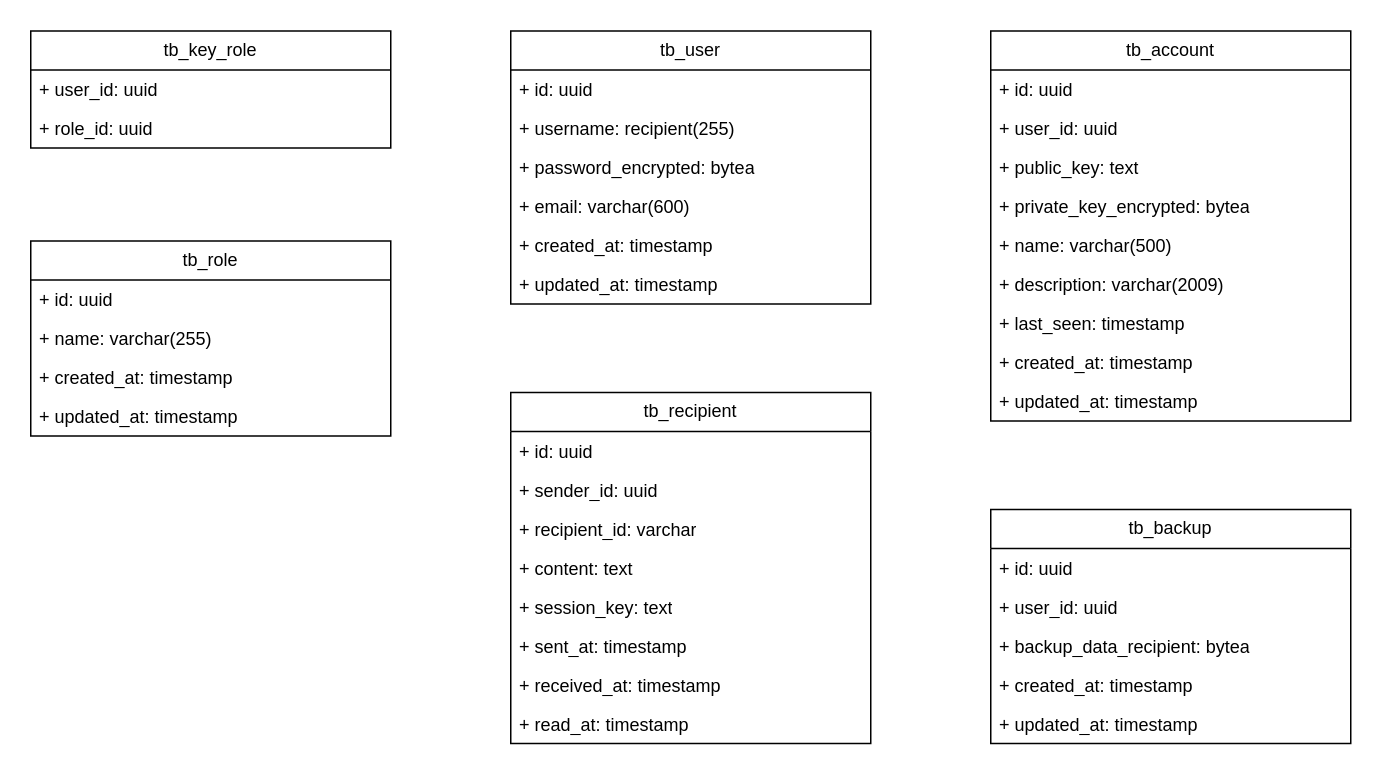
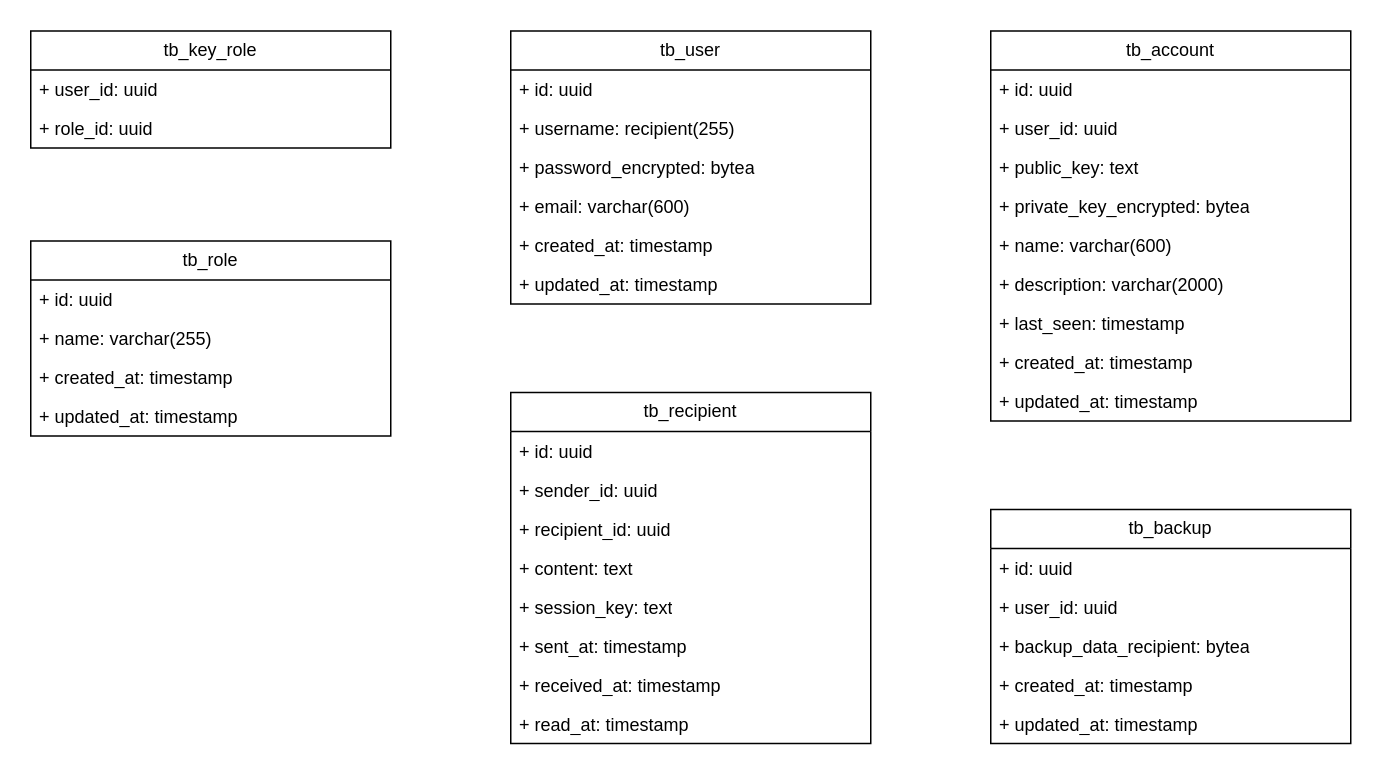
  <mxCell id="0" />
  <mxCell id="1" parent="0" />
  <mxCell id="2" value="tb_user" style="swimlane;fontStyle=0;childLayout=stackLayout;horizontal=1;startSize=26;fillColor=none;horizontalStack=0;resizeParent=1;resizeParentMax=0;resizeLast=0;collapsible=1;marginBottom=0;whiteSpace=wrap;html=1;" parent="1" vertex="1"><mxGeometry x="340" y="20" width="240" height="182" as="geometry" /></mxCell>
  <mxCell id="3" value="+ id: uuid" style="text;strokeColor=none;fillColor=none;align=left;verticalAlign=top;spacingLeft=4;spacingRight=4;overflow=hidden;rotatable=0;points=[[0,0.5],[1,0.5]];portConstraint=eastwest;whiteSpace=wrap;html=1;" parent="2" vertex="1"><mxGeometry y="26" width="240" height="26" as="geometry" /></mxCell>
  <mxCell id="4" value="+ username: recipient(255)" style="text;strokeColor=none;fillColor=none;align=left;verticalAlign=top;spacingLeft=4;spacingRight=4;overflow=hidden;rotatable=0;points=[[0,0.5],[1,0.5]];portConstraint=eastwest;whiteSpace=wrap;html=1;" parent="2" vertex="1"><mxGeometry y="52" width="240" height="26" as="geometry" /></mxCell>
  <mxCell id="5" value="+ password_encrypted: bytea" style="text;strokeColor=none;fillColor=none;align=left;verticalAlign=top;spacingLeft=4;spacingRight=4;overflow=hidden;rotatable=0;points=[[0,0.5],[1,0.5]];portConstraint=eastwest;whiteSpace=wrap;html=1;" parent="2" vertex="1"><mxGeometry y="78" width="240" height="26" as="geometry" /></mxCell>
  <mxCell id="6" value="+ email: varchar(600)" style="text;strokeColor=none;fillColor=none;align=left;verticalAlign=top;spacingLeft=4;spacingRight=4;overflow=hidden;rotatable=0;points=[[0,0.5],[1,0.5]];portConstraint=eastwest;whiteSpace=wrap;html=1;" parent="2" vertex="1"><mxGeometry y="104" width="240" height="26" as="geometry" /></mxCell>
  <mxCell id="7" value="+ created_at: timestamp" style="text;strokeColor=none;fillColor=none;align=left;verticalAlign=top;spacingLeft=4;spacingRight=4;overflow=hidden;rotatable=0;points=[[0,0.5],[1,0.5]];portConstraint=eastwest;whiteSpace=wrap;html=1;" parent="2" vertex="1"><mxGeometry y="130" width="240" height="26" as="geometry" /></mxCell>
  <mxCell id="8" value="+ updated_at: timestamp" style="text;strokeColor=none;fillColor=none;align=left;verticalAlign=top;spacingLeft=4;spacingRight=4;overflow=hidden;rotatable=0;points=[[0,0.5],[1,0.5]];portConstraint=eastwest;whiteSpace=wrap;html=1;" parent="2" vertex="1"><mxGeometry y="156" width="240" height="26" as="geometry" /></mxCell>
  <mxCell id="9" value="tb_account" style="swimlane;fontStyle=0;childLayout=stackLayout;horizontal=1;startSize=26;fillColor=none;horizontalStack=0;resizeParent=1;resizeParentMax=0;resizeLast=0;collapsible=1;marginBottom=0;whiteSpace=wrap;html=1;" parent="1" vertex="1"><mxGeometry x="660" y="20" width="240" height="260" as="geometry" /></mxCell>
  <mxCell id="10" value="+ id: uuid" style="text;strokeColor=none;fillColor=none;align=left;verticalAlign=top;spacingLeft=4;spacingRight=4;overflow=hidden;rotatable=0;points=[[0,0.5],[1,0.5]];portConstraint=eastwest;whiteSpace=wrap;html=1;" parent="9" vertex="1"><mxGeometry y="26" width="240" height="26" as="geometry" /></mxCell>
  <mxCell id="11" value="+ user_id: uuid" style="text;strokeColor=none;fillColor=none;align=left;verticalAlign=top;spacingLeft=4;spacingRight=4;overflow=hidden;rotatable=0;points=[[0,0.5],[1,0.5]];portConstraint=eastwest;whiteSpace=wrap;html=1;" parent="9" vertex="1"><mxGeometry y="52" width="240" height="26" as="geometry" /></mxCell>
  <mxCell id="12" value="+ public_key: text" style="text;strokeColor=none;fillColor=none;align=left;verticalAlign=top;spacingLeft=4;spacingRight=4;overflow=hidden;rotatable=0;points=[[0,0.5],[1,0.5]];portConstraint=eastwest;whiteSpace=wrap;html=1;" parent="9" vertex="1"><mxGeometry y="78" width="240" height="26" as="geometry" /></mxCell>
  <mxCell id="13" value="+ private_key_encrypted: bytea" style="text;strokeColor=none;fillColor=none;align=left;verticalAlign=top;spacingLeft=4;spacingRight=4;overflow=hidden;rotatable=0;points=[[0,0.5],[1,0.5]];portConstraint=eastwest;whiteSpace=wrap;html=1;" parent="9" vertex="1"><mxGeometry y="104" width="240" height="26" as="geometry" /></mxCell>
- <mxCell id="14" value="+ name: varchar(500)" style="text;strokeColor=none;fillColor=none;align=left;verticalAlign=top;spacingLeft=4;spacingRight=4;overflow=hidden;rotatable=0;points=[[0,0.5],[1,0.5]];portConstraint=eastwest;whiteSpace=wrap;html=1;" parent="9" vertex="1"><mxGeometry y="130" width="240" height="26" as="geometry" /></mxCell>
- <mxCell id="15" value="+ description: varchar(2009)" style="text;strokeColor=none;fillColor=none;align=left;verticalAlign=top;spacingLeft=4;spacingRight=4;overflow=hidden;rotatable=0;points=[[0,0.5],[1,0.5]];portConstraint=eastwest;whiteSpace=wrap;html=1;" parent="9" vertex="1"><mxGeometry y="156" width="240" height="26" as="geometry" /></mxCell>
+ <mxCell id="14" value="+ name: varchar(600)" style="text;strokeColor=none;fillColor=none;align=left;verticalAlign=top;spacingLeft=4;spacingRight=4;overflow=hidden;rotatable=0;points=[[0,0.5],[1,0.5]];portConstraint=eastwest;whiteSpace=wrap;html=1;" parent="9" vertex="1"><mxGeometry y="130" width="240" height="26" as="geometry" /></mxCell>
+ <mxCell id="15" value="+ description: varchar(2000)" style="text;strokeColor=none;fillColor=none;align=left;verticalAlign=top;spacingLeft=4;spacingRight=4;overflow=hidden;rotatable=0;points=[[0,0.5],[1,0.5]];portConstraint=eastwest;whiteSpace=wrap;html=1;" parent="9" vertex="1"><mxGeometry y="156" width="240" height="26" as="geometry" /></mxCell>
  <mxCell id="16" value="+ last_seen: timestamp" style="text;strokeColor=none;fillColor=none;align=left;verticalAlign=top;spacingLeft=4;spacingRight=4;overflow=hidden;rotatable=0;points=[[0,0.5],[1,0.5]];portConstraint=eastwest;whiteSpace=wrap;html=1;" parent="9" vertex="1"><mxGeometry y="182" width="240" height="26" as="geometry" /></mxCell>
  <mxCell id="17" value="+ created_at: timestamp" style="text;strokeColor=none;fillColor=none;align=left;verticalAlign=top;spacingLeft=4;spacingRight=4;overflow=hidden;rotatable=0;points=[[0,0.5],[1,0.5]];portConstraint=eastwest;whiteSpace=wrap;html=1;" parent="9" vertex="1"><mxGeometry y="208" width="240" height="26" as="geometry" /></mxCell>
  <mxCell id="18" value="+ updated_at: timestamp" style="text;strokeColor=none;fillColor=none;align=left;verticalAlign=top;spacingLeft=4;spacingRight=4;overflow=hidden;rotatable=0;points=[[0,0.5],[1,0.5]];portConstraint=eastwest;whiteSpace=wrap;html=1;" parent="9" vertex="1"><mxGeometry y="234" width="240" height="26" as="geometry" /></mxCell>
  <mxCell id="19" value="tb_recipient" style="swimlane;fontStyle=0;childLayout=stackLayout;horizontal=1;startSize=26;fillColor=none;horizontalStack=0;resizeParent=1;resizeParentMax=0;resizeLast=0;collapsible=1;marginBottom=0;whiteSpace=wrap;html=1;" parent="1" vertex="1"><mxGeometry x="340" y="261" width="240" height="234" as="geometry" /></mxCell>
  <mxCell id="20" value="+ id: uuid" style="text;strokeColor=none;fillColor=none;align=left;verticalAlign=top;spacingLeft=4;spacingRight=4;overflow=hidden;rotatable=0;points=[[0,0.5],[1,0.5]];portConstraint=eastwest;whiteSpace=wrap;html=1;" parent="19" vertex="1"><mxGeometry y="26" width="240" height="26" as="geometry" /></mxCell>
  <mxCell id="21" value="+ sender_id: uuid" style="text;strokeColor=none;fillColor=none;align=left;verticalAlign=top;spacingLeft=4;spacingRight=4;overflow=hidden;rotatable=0;points=[[0,0.5],[1,0.5]];portConstraint=eastwest;whiteSpace=wrap;html=1;" parent="19" vertex="1"><mxGeometry y="52" width="240" height="26" as="geometry" /></mxCell>
- <mxCell id="22" value="+ recipient_id: varchar" style="text;strokeColor=none;fillColor=none;align=left;verticalAlign=top;spacingLeft=4;spacingRight=4;overflow=hidden;rotatable=0;points=[[0,0.5],[1,0.5]];portConstraint=eastwest;whiteSpace=wrap;html=1;" parent="19" vertex="1"><mxGeometry y="78" width="240" height="26" as="geometry" /></mxCell>
+ <mxCell id="22" value="+ recipient_id: uuid" style="text;strokeColor=none;fillColor=none;align=left;verticalAlign=top;spacingLeft=4;spacingRight=4;overflow=hidden;rotatable=0;points=[[0,0.5],[1,0.5]];portConstraint=eastwest;whiteSpace=wrap;html=1;" parent="19" vertex="1"><mxGeometry y="78" width="240" height="26" as="geometry" /></mxCell>
  <mxCell id="23" value="+ content: text" style="text;strokeColor=none;fillColor=none;align=left;verticalAlign=top;spacingLeft=4;spacingRight=4;overflow=hidden;rotatable=0;points=[[0,0.5],[1,0.5]];portConstraint=eastwest;whiteSpace=wrap;html=1;" parent="19" vertex="1"><mxGeometry y="104" width="240" height="26" as="geometry" /></mxCell>
  <mxCell id="24" value="+ session_key: text" style="text;strokeColor=none;fillColor=none;align=left;verticalAlign=top;spacingLeft=4;spacingRight=4;overflow=hidden;rotatable=0;points=[[0,0.5],[1,0.5]];portConstraint=eastwest;whiteSpace=wrap;html=1;" parent="19" vertex="1"><mxGeometry y="130" width="240" height="26" as="geometry" /></mxCell>
  <mxCell id="25" value="+ sent_at: timestamp" style="text;strokeColor=none;fillColor=none;align=left;verticalAlign=top;spacingLeft=4;spacingRight=4;overflow=hidden;rotatable=0;points=[[0,0.5],[1,0.5]];portConstraint=eastwest;whiteSpace=wrap;html=1;" parent="19" vertex="1"><mxGeometry y="156" width="240" height="26" as="geometry" /></mxCell>
  <mxCell id="26" value="+ received_at: timestamp" style="text;strokeColor=none;fillColor=none;align=left;verticalAlign=top;spacingLeft=4;spacingRight=4;overflow=hidden;rotatable=0;points=[[0,0.5],[1,0.5]];portConstraint=eastwest;whiteSpace=wrap;html=1;" parent="19" vertex="1"><mxGeometry y="182" width="240" height="26" as="geometry" /></mxCell>
  <mxCell id="27" value="+ read_at: timestamp" style="text;strokeColor=none;fillColor=none;align=left;verticalAlign=top;spacingLeft=4;spacingRight=4;overflow=hidden;rotatable=0;points=[[0,0.5],[1,0.5]];portConstraint=eastwest;whiteSpace=wrap;html=1;" parent="19" vertex="1"><mxGeometry y="208" width="240" height="26" as="geometry" /></mxCell>
  <mxCell id="28" value="tb_backup" style="swimlane;fontStyle=0;childLayout=stackLayout;horizontal=1;startSize=26;fillColor=none;horizontalStack=0;resizeParent=1;resizeParentMax=0;resizeLast=0;collapsible=1;marginBottom=0;whiteSpace=wrap;html=1;" parent="1" vertex="1"><mxGeometry x="660" y="339" width="240" height="156" as="geometry" /></mxCell>
  <mxCell id="29" value="+ id: uuid" style="text;strokeColor=none;fillColor=none;align=left;verticalAlign=top;spacingLeft=4;spacingRight=4;overflow=hidden;rotatable=0;points=[[0,0.5],[1,0.5]];portConstraint=eastwest;whiteSpace=wrap;html=1;" parent="28" vertex="1"><mxGeometry y="26" width="240" height="26" as="geometry" /></mxCell>
  <mxCell id="30" value="+ user_id: uuid" style="text;strokeColor=none;fillColor=none;align=left;verticalAlign=top;spacingLeft=4;spacingRight=4;overflow=hidden;rotatable=0;points=[[0,0.5],[1,0.5]];portConstraint=eastwest;whiteSpace=wrap;html=1;" parent="28" vertex="1"><mxGeometry y="52" width="240" height="26" as="geometry" /></mxCell>
  <mxCell id="31" value="+ backup_data_recipient: bytea" style="text;strokeColor=none;fillColor=none;align=left;verticalAlign=top;spacingLeft=4;spacingRight=4;overflow=hidden;rotatable=0;points=[[0,0.5],[1,0.5]];portConstraint=eastwest;whiteSpace=wrap;html=1;" parent="28" vertex="1"><mxGeometry y="78" width="240" height="26" as="geometry" /></mxCell>
  <mxCell id="32" value="+ created_at: timestamp" style="text;strokeColor=none;fillColor=none;align=left;verticalAlign=top;spacingLeft=4;spacingRight=4;overflow=hidden;rotatable=0;points=[[0,0.5],[1,0.5]];portConstraint=eastwest;whiteSpace=wrap;html=1;" parent="28" vertex="1"><mxGeometry y="104" width="240" height="26" as="geometry" /></mxCell>
  <mxCell id="33" value="+ updated_at: timestamp" style="text;strokeColor=none;fillColor=none;align=left;verticalAlign=top;spacingLeft=4;spacingRight=4;overflow=hidden;rotatable=0;points=[[0,0.5],[1,0.5]];portConstraint=eastwest;whiteSpace=wrap;html=1;" parent="28" vertex="1"><mxGeometry y="130" width="240" height="26" as="geometry" /></mxCell>
  <mxCell id="34" value="tb_role" style="swimlane;fontStyle=0;childLayout=stackLayout;horizontal=1;startSize=26;fillColor=none;horizontalStack=0;resizeParent=1;resizeParentMax=0;resizeLast=0;collapsible=1;marginBottom=0;whiteSpace=wrap;html=1;" parent="1" vertex="1"><mxGeometry x="20" y="160" width="240" height="130" as="geometry" /></mxCell>
  <mxCell id="35" value="+ id: uuid" style="text;strokeColor=none;fillColor=none;align=left;verticalAlign=top;spacingLeft=4;spacingRight=4;overflow=hidden;rotatable=0;points=[[0,0.5],[1,0.5]];portConstraint=eastwest;whiteSpace=wrap;html=1;" parent="34" vertex="1"><mxGeometry y="26" width="240" height="26" as="geometry" /></mxCell>
  <mxCell id="36" value="+ name: varchar(255)" style="text;strokeColor=none;fillColor=none;align=left;verticalAlign=top;spacingLeft=4;spacingRight=4;overflow=hidden;rotatable=0;points=[[0,0.5],[1,0.5]];portConstraint=eastwest;whiteSpace=wrap;html=1;" parent="34" vertex="1"><mxGeometry y="52" width="240" height="26" as="geometry" /></mxCell>
  <mxCell id="37" value="+ created_at: timestamp" style="text;strokeColor=none;fillColor=none;align=left;verticalAlign=top;spacingLeft=4;spacingRight=4;overflow=hidden;rotatable=0;points=[[0,0.5],[1,0.5]];portConstraint=eastwest;whiteSpace=wrap;html=1;" parent="34" vertex="1"><mxGeometry y="78" width="240" height="26" as="geometry" /></mxCell>
  <mxCell id="38" value="+ updated_at: timestamp" style="text;strokeColor=none;fillColor=none;align=left;verticalAlign=top;spacingLeft=4;spacingRight=4;overflow=hidden;rotatable=0;points=[[0,0.5],[1,0.5]];portConstraint=eastwest;whiteSpace=wrap;html=1;" parent="34" vertex="1"><mxGeometry y="104" width="240" height="26" as="geometry" /></mxCell>
  <mxCell id="39" value="tb_key_role" style="swimlane;fontStyle=0;childLayout=stackLayout;horizontal=1;startSize=26;fillColor=none;horizontalStack=0;resizeParent=1;resizeParentMax=0;resizeLast=0;collapsible=1;marginBottom=0;whiteSpace=wrap;html=1;" parent="1" vertex="1"><mxGeometry x="20" y="20" width="240" height="78" as="geometry" /></mxCell>
  <mxCell id="40" value="+ user_id: uuid" style="text;strokeColor=none;fillColor=none;align=left;verticalAlign=top;spacingLeft=4;spacingRight=4;overflow=hidden;rotatable=0;points=[[0,0.5],[1,0.5]];portConstraint=eastwest;whiteSpace=wrap;html=1;" parent="39" vertex="1"><mxGeometry y="26" width="240" height="26" as="geometry" /></mxCell>
  <mxCell id="41" value="+ role_id: uuid" style="text;strokeColor=none;fillColor=none;align=left;verticalAlign=top;spacingLeft=4;spacingRight=4;overflow=hidden;rotatable=0;points=[[0,0.5],[1,0.5]];portConstraint=eastwest;whiteSpace=wrap;html=1;" parent="39" vertex="1"><mxGeometry y="52" width="240" height="26" as="geometry" /></mxCell>
